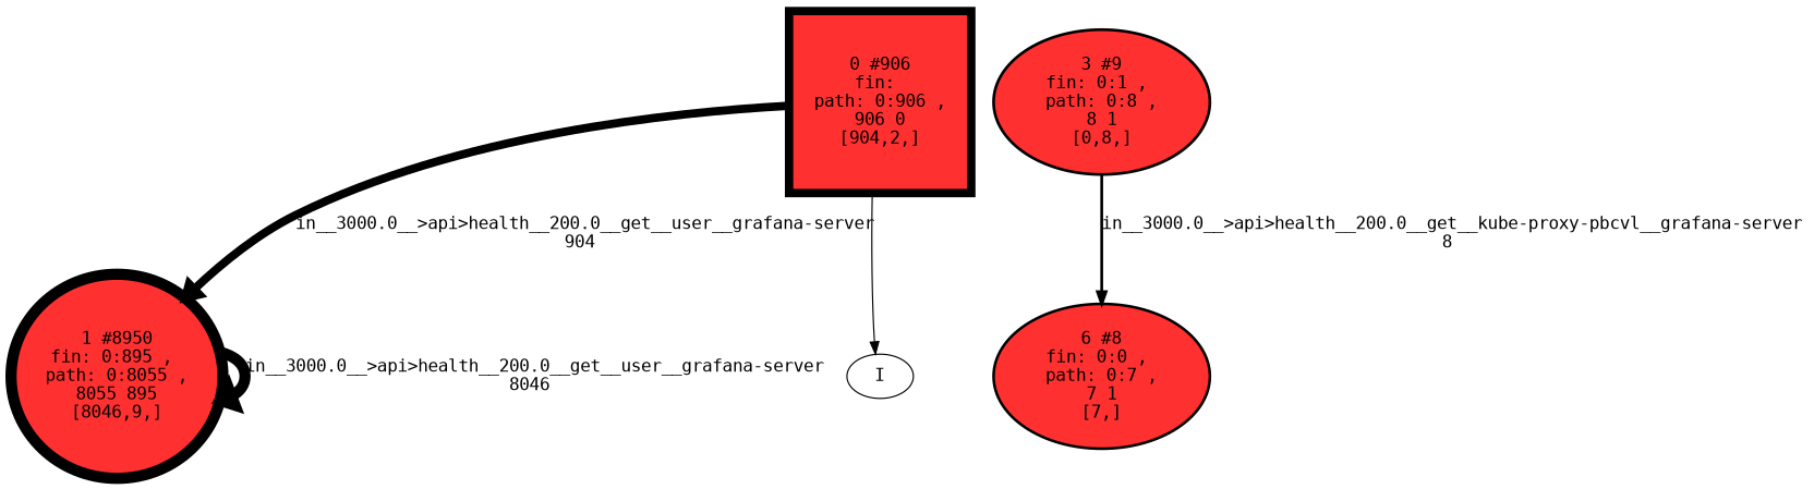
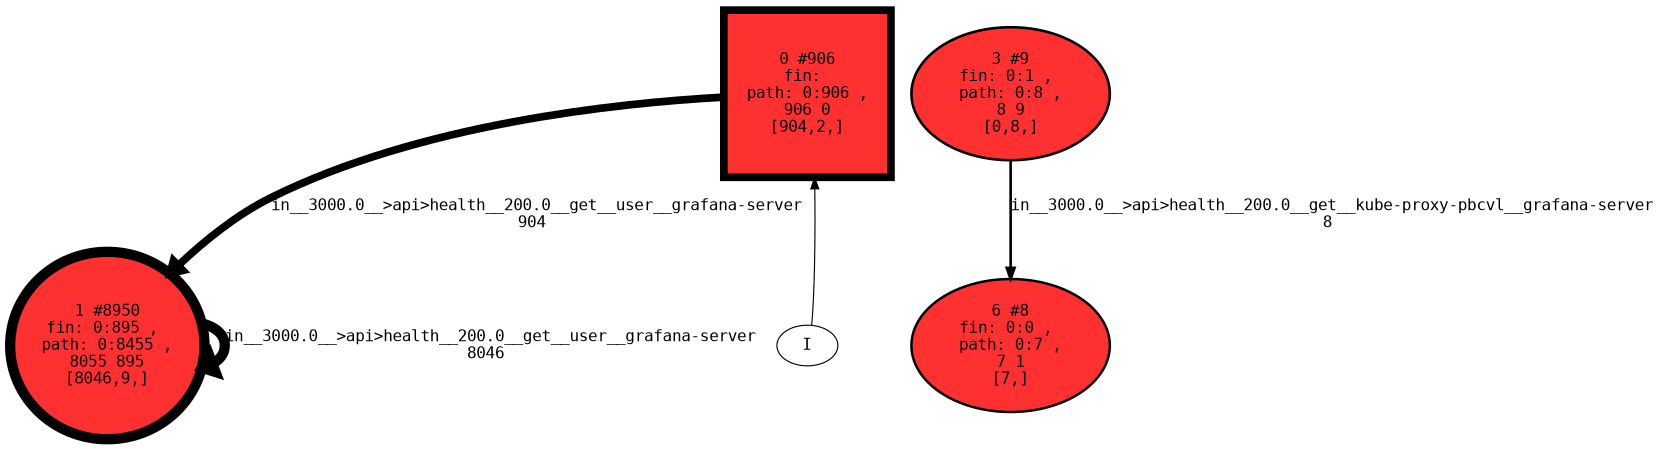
  digraph {
    fontname="DejaVu Sans Mono"
    node [fillcolor=firebrick1 fontname="DejaVu Sans Mono" style=filled]
    edge [fontname="DejaVu Sans Mono"]
    n1 [height=2.05542 label="0 #906\nfin: \n path: 0:906 , \n906 0\n[904,2,]" penwidth=6.81014 shape=box width=2.05542]
-   n2 [height=2.31249 label="1 #8950\nfin: 0:895 , \n path: 0:8055 , \n8055 895\n[8046,9,]" penwidth=9.09952 width=2.31249]
+   n2 [height=2.31249 label="1 #8950\nfin: 0:895 , \n path: 0:8455 , \n8055 895\n[8046,9,]" penwidth=9.09952 width=2.31249]
    I [fillcolor="" style=""]
-   n4 [height=1.19471 label="3 #9\nfin: 0:1 , \n path: 0:8 , \n8 1\n[0,8,]" penwidth=2.30259 width=1.19471]
+   n4 [height=1.19471 label="3 #9\nfin: 0:1 , \n path: 0:8 , \n8 9\n[0,8,]" penwidth=2.30259 width=1.19471]
    n5 [height=1.16228 label="6 #8\nfin: 0:0 , \n path: 0:7 , \n7 1\n[7,]" penwidth=2.19722 width=1.16228]
    n1 -> n2 [label="in__3000.0__>api>health__200.0__get__user__grafana-server\n904 " penwidth=6.81014]
    n2 -> n2 [label="in__3000.0__>api>health__200.0__get__user__grafana-server\n8046 " penwidth=9.09952]
-   n1 -> I
+   I -> n1
    n4 -> n5 [label="in__3000.0__>api>health__200.0__get__kube-proxy-pbcvl__grafana-server\n8 " penwidth=2.30259]
  }
